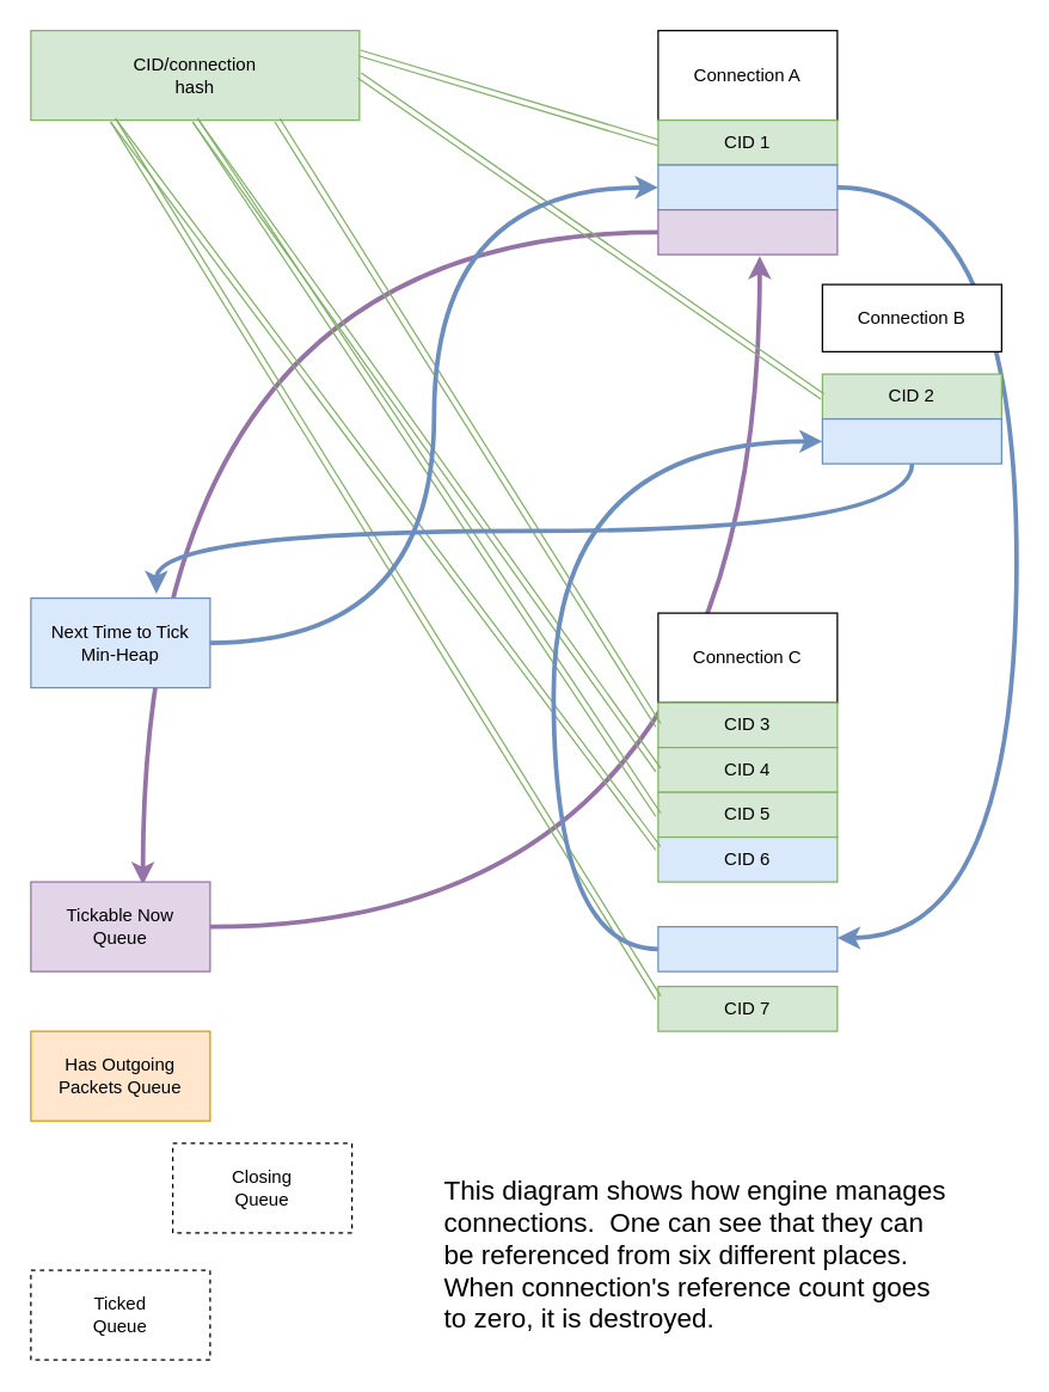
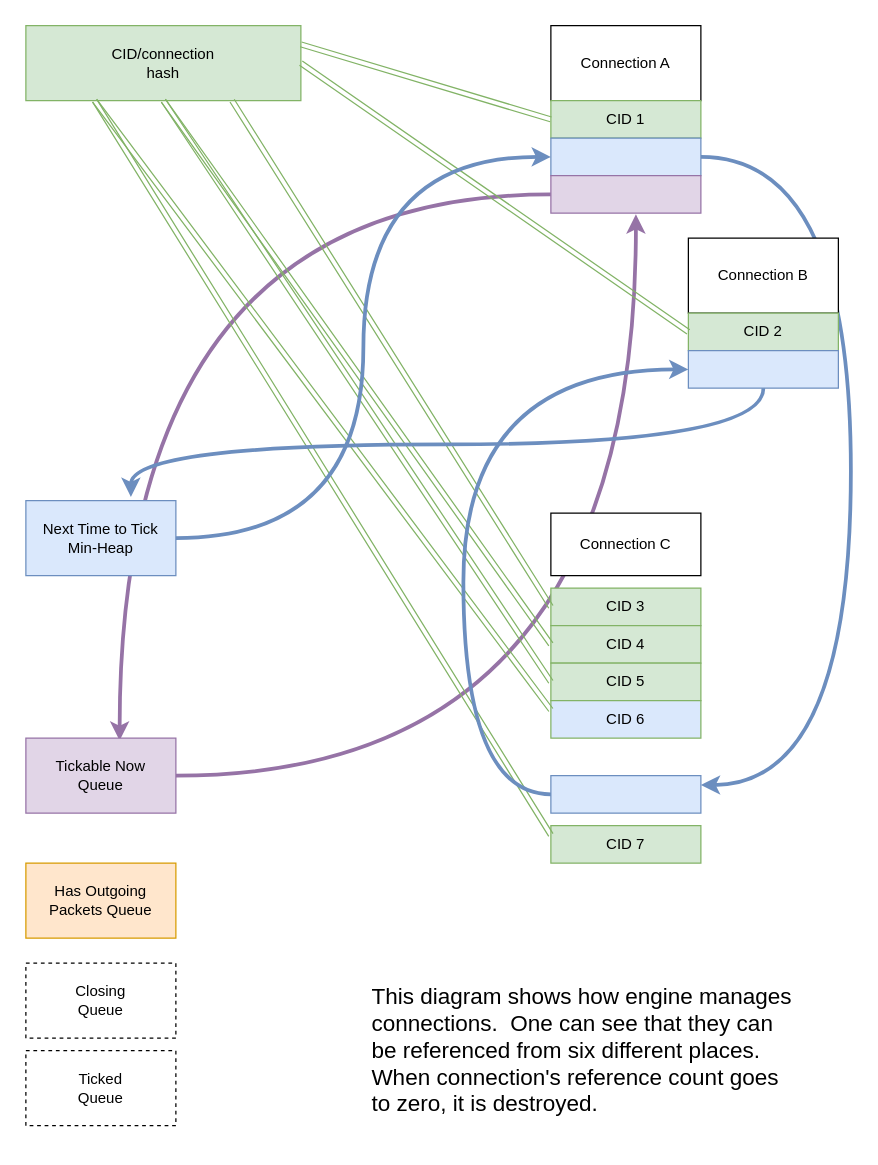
  <mxCell id="0" />
  <mxCell id="1" parent="0" />
  <mxCell id="2" value="" style="curved=1;endArrow=classic;html=1;strokeColor=#6c8ebf;edgeStyle=orthogonalEdgeStyle;entryX=1;entryY=0.25;entryDx=0;entryDy=0;exitX=1;exitY=0.5;exitDx=0;exitDy=0;strokeWidth=3;fillColor=#dae8fc;" edge="1" parent="1" source="23" target="25"><mxGeometry width="50" height="50" relative="1" as="geometry"><mxPoint x="687" y="445" as="sourcePoint" /><mxPoint x="977" y="170" as="targetPoint" /><Array as="points"><mxPoint x="680" y="125" /><mxPoint x="680" y="628" /></Array></mxGeometry></mxCell>
  <mxCell id="3" value="" style="curved=1;endArrow=classic;html=1;strokeColor=#9673a6;edgeStyle=orthogonalEdgeStyle;entryX=0.625;entryY=0.033;entryDx=0;entryDy=0;exitX=0;exitY=0.5;exitDx=0;exitDy=0;strokeWidth=3;fillColor=#e1d5e7;entryPerimeter=0;" edge="1" parent="1" source="31" target="30"><mxGeometry width="50" height="50" relative="1" as="geometry"><mxPoint x="230" y="702.01" as="sourcePoint" /><mxPoint x="588.04" y="348" as="targetPoint" /></mxGeometry></mxCell>
  <mxCell id="4" value="" style="curved=1;endArrow=classic;html=1;strokeColor=#9673a6;edgeStyle=orthogonalEdgeStyle;entryX=0.567;entryY=1.033;entryDx=0;entryDy=0;exitX=1;exitY=0.5;exitDx=0;exitDy=0;strokeWidth=3;fillColor=#e1d5e7;entryPerimeter=0;" edge="1" parent="1" source="30" target="31"><mxGeometry width="50" height="50" relative="1" as="geometry"><mxPoint x="160" y="410" as="sourcePoint" /><mxPoint x="450" y="135" as="targetPoint" /></mxGeometry></mxCell>
  <mxCell id="5" value="&lt;div&gt;Connection A&lt;/div&gt;" style="rounded=0;whiteSpace=wrap;html=1;" vertex="1" parent="1"><mxGeometry x="440" y="20" width="120" height="60" as="geometry" /></mxCell>
  <mxCell id="6" value="CID 1" style="rounded=0;whiteSpace=wrap;html=1;fillColor=#d5e8d4;strokeColor=#82b366;" vertex="1" parent="1"><mxGeometry x="440" y="80" width="120" height="30" as="geometry" /></mxCell>
- <mxCell id="7" value="&lt;div&gt;Connection B&lt;/div&gt;" style="rounded=0;whiteSpace=wrap;html=1;" vertex="1" parent="1"><mxGeometry x="550" y="190" width="120" height="45" as="geometry" /></mxCell>
+ <mxCell id="7" value="&lt;div&gt;Connection B&lt;/div&gt;" style="rounded=0;whiteSpace=wrap;html=1;" vertex="1" parent="1"><mxGeometry x="550" y="190" width="120" height="60" as="geometry" /></mxCell>
  <mxCell id="8" value="&lt;div&gt;CID 2&lt;/div&gt;" style="rounded=0;whiteSpace=wrap;html=1;fillColor=#d5e8d4;strokeColor=#82b366;" vertex="1" parent="1"><mxGeometry x="550" y="250" width="120" height="30" as="geometry" /></mxCell>
  <mxCell id="9" value="&lt;div&gt;CID/connection&lt;/div&gt;&lt;div&gt;hash&lt;br&gt;&lt;/div&gt;" style="rounded=0;whiteSpace=wrap;html=1;fillColor=#d5e8d4;strokeColor=#82b366;" vertex="1" parent="1"><mxGeometry x="20" y="20" width="220" height="60" as="geometry" /></mxCell>
  <mxCell id="10" value="" style="shape=link;html=1;entryX=0;entryY=0.5;entryDx=0;entryDy=0;exitX=1;exitY=0.25;exitDx=0;exitDy=0;fillColor=#d5e8d4;strokeColor=#82b366;backgroundOutline=0;" edge="1" parent="1" source="9" target="6"><mxGeometry width="50" height="50" relative="1" as="geometry"><mxPoint x="250" y="380" as="sourcePoint" /><mxPoint x="300" y="330" as="targetPoint" /></mxGeometry></mxCell>
  <mxCell id="11" value="" style="shape=link;html=1;entryX=0;entryY=0.5;entryDx=0;entryDy=0;exitX=1;exitY=0.5;exitDx=0;exitDy=0;fillColor=#d5e8d4;strokeColor=#82b366;backgroundOutline=0;" edge="1" parent="1" source="9" target="8"><mxGeometry width="50" height="50" relative="1" as="geometry"><mxPoint x="290" y="165" as="sourcePoint" /><mxPoint x="370" y="185" as="targetPoint" /></mxGeometry></mxCell>
- <mxCell id="12" value="&lt;div&gt;Connection C&lt;/div&gt;" style="rounded=0;whiteSpace=wrap;html=1;" vertex="1" parent="1"><mxGeometry x="440" y="410" width="120" height="60" as="geometry" /></mxCell>
+ <mxCell id="12" value="&lt;div&gt;Connection C&lt;/div&gt;" style="rounded=0;whiteSpace=wrap;html=1;" vertex="1" parent="1"><mxGeometry x="440" y="410" width="120" height="50" as="geometry" /></mxCell>
  <mxCell id="13" value="&lt;div&gt;CID 3&lt;/div&gt;" style="rounded=0;whiteSpace=wrap;html=1;fillColor=#d5e8d4;strokeColor=#82b366;" vertex="1" parent="1"><mxGeometry x="440" y="470" width="120" height="30" as="geometry" /></mxCell>
  <mxCell id="14" value="&lt;div&gt;CID 4&lt;/div&gt;" style="rounded=0;whiteSpace=wrap;html=1;fillColor=#d5e8d4;strokeColor=#82b366;" vertex="1" parent="1"><mxGeometry x="440" y="500" width="120" height="30" as="geometry" /></mxCell>
  <mxCell id="15" value="&lt;div&gt;CID 5&lt;/div&gt;" style="rounded=0;whiteSpace=wrap;html=1;fillColor=#d5e8d4;strokeColor=#82b366;" vertex="1" parent="1"><mxGeometry x="440" y="530" width="120" height="30" as="geometry" /></mxCell>
  <mxCell id="16" value="&lt;div&gt;CID 6&lt;/div&gt;" style="rounded=0;whiteSpace=wrap;html=1;fillColor=#dae8fc;strokeColor=#82b366;" vertex="1" parent="1"><mxGeometry x="440" y="560" width="120" height="30" as="geometry" /></mxCell>
  <mxCell id="17" value="&lt;div&gt;CID 7&lt;/div&gt;" style="rounded=0;whiteSpace=wrap;html=1;fillColor=#d5e8d4;strokeColor=#82b366;" vertex="1" parent="1"><mxGeometry x="440" y="660" width="120" height="30" as="geometry" /></mxCell>
  <mxCell id="18" value="" style="shape=link;html=1;entryX=0;entryY=0.5;entryDx=0;entryDy=0;exitX=0.75;exitY=1;exitDx=0;exitDy=0;fillColor=#d5e8d4;strokeColor=#82b366;backgroundOutline=0;" edge="1" parent="1" source="9" target="13"><mxGeometry width="50" height="50" relative="1" as="geometry"><mxPoint x="220" y="190" as="sourcePoint" /><mxPoint x="360" y="425" as="targetPoint" /></mxGeometry></mxCell>
  <mxCell id="19" value="" style="shape=link;html=1;entryX=0;entryY=0.5;entryDx=0;entryDy=0;exitX=0.5;exitY=1;exitDx=0;exitDy=0;fillColor=#d5e8d4;strokeColor=#82b366;backgroundOutline=0;" edge="1" parent="1" source="9" target="14"><mxGeometry width="50" height="50" relative="1" as="geometry"><mxPoint x="210" y="170" as="sourcePoint" /><mxPoint x="350" y="565" as="targetPoint" /></mxGeometry></mxCell>
  <mxCell id="20" value="" style="shape=link;html=1;entryX=0;entryY=0.5;entryDx=0;entryDy=0;exitX=0.5;exitY=1;exitDx=0;exitDy=0;fillColor=#d5e8d4;strokeColor=#82b366;backgroundOutline=0;" edge="1" parent="1" source="9" target="15"><mxGeometry width="50" height="50" relative="1" as="geometry"><mxPoint x="-20" y="292.5" as="sourcePoint" /><mxPoint x="120" y="687.5" as="targetPoint" /></mxGeometry></mxCell>
  <mxCell id="21" value="" style="shape=link;html=1;entryX=0;entryY=0.25;entryDx=0;entryDy=0;exitX=0.25;exitY=1;exitDx=0;exitDy=0;fillColor=#d5e8d4;strokeColor=#82b366;backgroundOutline=0;" edge="1" parent="1" source="9" target="16"><mxGeometry width="50" height="50" relative="1" as="geometry"><mxPoint x="160" y="220" as="sourcePoint" /><mxPoint x="300" y="615" as="targetPoint" /></mxGeometry></mxCell>
  <mxCell id="22" value="" style="shape=link;html=1;entryX=0;entryY=0.25;entryDx=0;entryDy=0;exitX=0.25;exitY=1;exitDx=0;exitDy=0;fillColor=#d5e8d4;strokeColor=#82b366;backgroundOutline=0;" edge="1" parent="1" source="9" target="17"><mxGeometry width="50" height="50" relative="1" as="geometry"><mxPoint x="30" y="270" as="sourcePoint" /><mxPoint x="170" y="665" as="targetPoint" /></mxGeometry></mxCell>
  <mxCell id="23" value="" style="rounded=0;whiteSpace=wrap;html=1;fillColor=#dae8fc;strokeColor=#6c8ebf;" vertex="1" parent="1"><mxGeometry x="440" y="110" width="120" height="30" as="geometry" /></mxCell>
  <mxCell id="24" value="&lt;div&gt;Next Time to Tick&lt;/div&gt;&lt;div&gt;Min-Heap&lt;br&gt;&lt;/div&gt;" style="rounded=0;whiteSpace=wrap;html=1;fillColor=#dae8fc;strokeColor=#6c8ebf;" vertex="1" parent="1"><mxGeometry x="20" y="400" width="120" height="60" as="geometry" /></mxCell>
  <mxCell id="25" value="" style="rounded=0;whiteSpace=wrap;html=1;fillColor=#dae8fc;strokeColor=#6c8ebf;" vertex="1" parent="1"><mxGeometry x="440" y="620" width="120" height="30" as="geometry" /></mxCell>
  <mxCell id="26" value="" style="rounded=0;whiteSpace=wrap;html=1;fillColor=#dae8fc;strokeColor=#6c8ebf;" vertex="1" parent="1"><mxGeometry x="550" y="280" width="120" height="30" as="geometry" /></mxCell>
  <mxCell id="27" value="" style="curved=1;endArrow=classic;html=1;strokeColor=#6c8ebf;edgeStyle=orthogonalEdgeStyle;entryX=0;entryY=0.5;entryDx=0;entryDy=0;exitX=1;exitY=0.5;exitDx=0;exitDy=0;strokeWidth=3;fillColor=#dae8fc;" edge="1" parent="1" source="24" target="23"><mxGeometry width="50" height="50" relative="1" as="geometry"><mxPoint x="40" y="530" as="sourcePoint" /><mxPoint x="90" y="480" as="targetPoint" /></mxGeometry></mxCell>
  <mxCell id="28" value="" style="curved=1;endArrow=classic;html=1;strokeColor=#6c8ebf;edgeStyle=orthogonalEdgeStyle;entryX=0;entryY=0.5;entryDx=0;entryDy=0;exitX=0;exitY=0.5;exitDx=0;exitDy=0;strokeWidth=3;fillColor=#dae8fc;" edge="1" parent="1" source="25" target="26"><mxGeometry width="50" height="50" relative="1" as="geometry"><mxPoint x="-190" y="470" as="sourcePoint" /><mxPoint x="100" y="195" as="targetPoint" /><Array as="points"><mxPoint x="370" y="635" /><mxPoint x="370" y="295" /></Array></mxGeometry></mxCell>
  <mxCell id="29" value="" style="curved=1;endArrow=classic;html=1;strokeColor=#6c8ebf;edgeStyle=orthogonalEdgeStyle;entryX=0.7;entryY=-0.05;entryDx=0;entryDy=0;exitX=0.5;exitY=1;exitDx=0;exitDy=0;strokeWidth=3;fillColor=#dae8fc;entryPerimeter=0;" edge="1" parent="1" source="26" target="24"><mxGeometry width="50" height="50" relative="1" as="geometry"><mxPoint x="-10" y="725" as="sourcePoint" /><mxPoint x="280" y="450" as="targetPoint" /></mxGeometry></mxCell>
  <mxCell id="30" value="&lt;div&gt;Tickable Now&lt;/div&gt;&lt;div&gt;Queue&lt;/div&gt;" style="rounded=0;whiteSpace=wrap;html=1;fontStyle=0;fillColor=#e1d5e7;strokeColor=#9673a6;" vertex="1" parent="1"><mxGeometry x="20" y="590" width="120" height="60" as="geometry" /></mxCell>
  <mxCell id="31" value="" style="rounded=0;whiteSpace=wrap;html=1;fillColor=#e1d5e7;strokeColor=#9673a6;" vertex="1" parent="1"><mxGeometry x="440" y="140" width="120" height="30" as="geometry" /></mxCell>
  <mxCell id="32" value="Has Outgoing Packets Queue" style="rounded=0;whiteSpace=wrap;html=1;fillColor=#ffe6cc;strokeColor=#d79b00;" vertex="1" parent="1"><mxGeometry x="20" y="690" width="120" height="60" as="geometry" /></mxCell>
- <mxCell id="33" value="&lt;div&gt;Closing&lt;/div&gt;&lt;div&gt;Queue&lt;/div&gt;" style="rounded=0;whiteSpace=wrap;html=1;dashed=1;" vertex="1" parent="1"><mxGeometry x="115" y="765" width="120" height="60" as="geometry" /></mxCell>
- <mxCell id="34" value="&lt;div&gt;Ticked&lt;/div&gt;&lt;div&gt;Queue&lt;br&gt;&lt;/div&gt;" style="rounded=0;whiteSpace=wrap;html=1;dashed=1;" vertex="1" parent="1"><mxGeometry x="20" y="850" width="120" height="60" as="geometry" /></mxCell>
+ <mxCell id="33" value="&lt;div&gt;Closing&lt;/div&gt;&lt;div&gt;Queue&lt;/div&gt;" style="rounded=0;whiteSpace=wrap;html=1;dashed=1;" vertex="1" parent="1"><mxGeometry x="20" y="770" width="120" height="60" as="geometry" /></mxCell>
+ <mxCell id="34" value="&lt;div&gt;Ticked&lt;/div&gt;&lt;div&gt;Queue&lt;br&gt;&lt;/div&gt;" style="rounded=0;whiteSpace=wrap;html=1;dashed=1;" vertex="1" parent="1"><mxGeometry x="20" y="840" width="120" height="60" as="geometry" /></mxCell>
  <mxCell id="35" value="&lt;div&gt;This diagram shows how engine manages&lt;/div&gt;&lt;div align=&quot;left&quot;&gt;connections.&amp;nbsp; One can see that they can&lt;/div&gt;&lt;div align=&quot;left&quot;&gt;be referenced from six different places.&lt;/div&gt;&lt;div align=&quot;left&quot;&gt;When connection's reference count goes&lt;/div&gt;&lt;div align=&quot;left&quot;&gt;to zero, it is destroyed.&lt;br&gt;&lt;/div&gt;" style="text;html=1;strokeColor=none;fillColor=none;align=center;verticalAlign=top;whiteSpace=wrap;rounded=0;dashed=1;fontSize=18;fontColor=#000000;labelBorderColor=none;spacing=2;spacingLeft=0;labelBackgroundColor=none;" vertex="1" parent="1"><mxGeometry x="260" y="780" width="410" height="130" as="geometry" /></mxCell>
